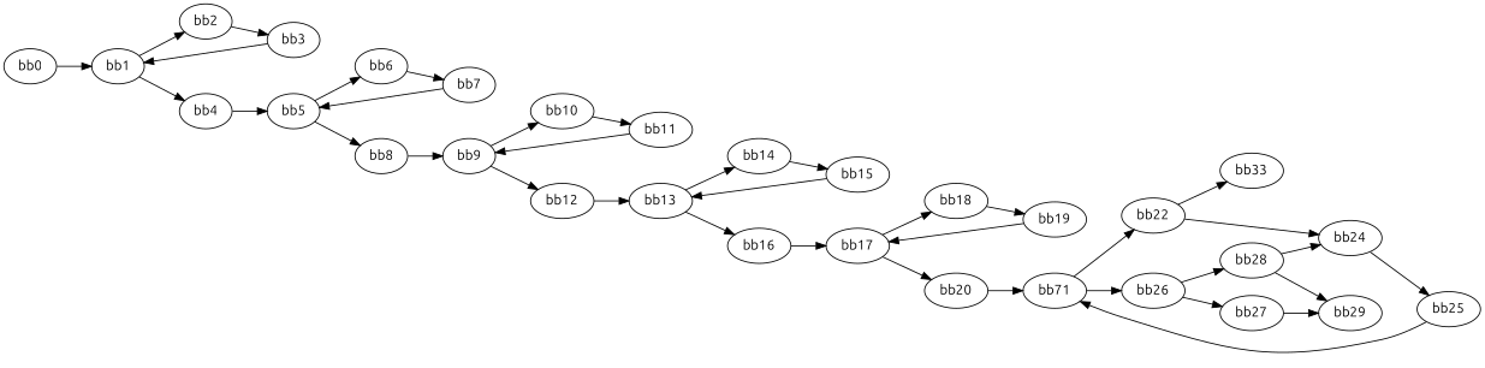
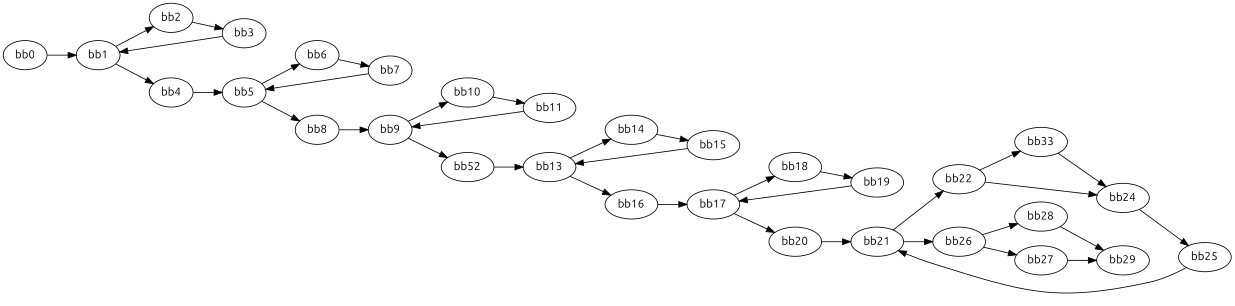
  digraph {
    fontname=Ubuntu
    rankdir=LR
    node [fontname=Ubuntu]
    edge [fontname=Ubuntu]
    n1 [label=bb0]
    n2 [label=bb1]
    n3 [label=bb2]
    n4 [label=bb4]
    n5 [label=bb3]
    n6 [label=bb5]
    n7 [label=bb6]
    n8 [label=bb8]
    n9 [label=bb7]
    n10 [label=bb9]
    n11 [label=bb10]
-   n12 [label=bb12]
+   n12 [label=bb52]
    n13 [label=bb11]
    n14 [label=bb13]
    n15 [label=bb14]
    n16 [label=bb16]
    n17 [label=bb15]
    n18 [label=bb17]
    n19 [label=bb18]
    n20 [label=bb20]
    n21 [label=bb19]
-   n22 [label=bb71]
+   n22 [label=bb21]
    n23 [label=bb22]
    n24 [label=bb26]
    n25 [label=bb33]
    n26 [label=bb24]
    n27 [label=bb27]
    n28 [label=bb28]
    n29 [label=bb25]
    n30 [label=bb29]
    n1 -> n2
    n2 -> n3
    n2 -> n4
    n3 -> n5
    n4 -> n6
    n5 -> n2
    n6 -> n7
    n6 -> n8
    n7 -> n9
    n8 -> n10
    n9 -> n6
    n10 -> n11
    n10 -> n12
    n11 -> n13
    n12 -> n14
    n13 -> n10
    n14 -> n15
    n14 -> n16
    n15 -> n17
    n16 -> n18
    n17 -> n14
    n18 -> n19
    n18 -> n20
    n19 -> n21
    n20 -> n22
    n21 -> n18
    n22 -> n23
    n22 -> n24
    n23 -> n25
    n23 -> n26
    n24 -> n27
    n24 -> n28
-   n28 -> n26
+   n25 -> n26
    n26 -> n29
    n27 -> n30
    n28 -> n30
    n29 -> n22
  }
